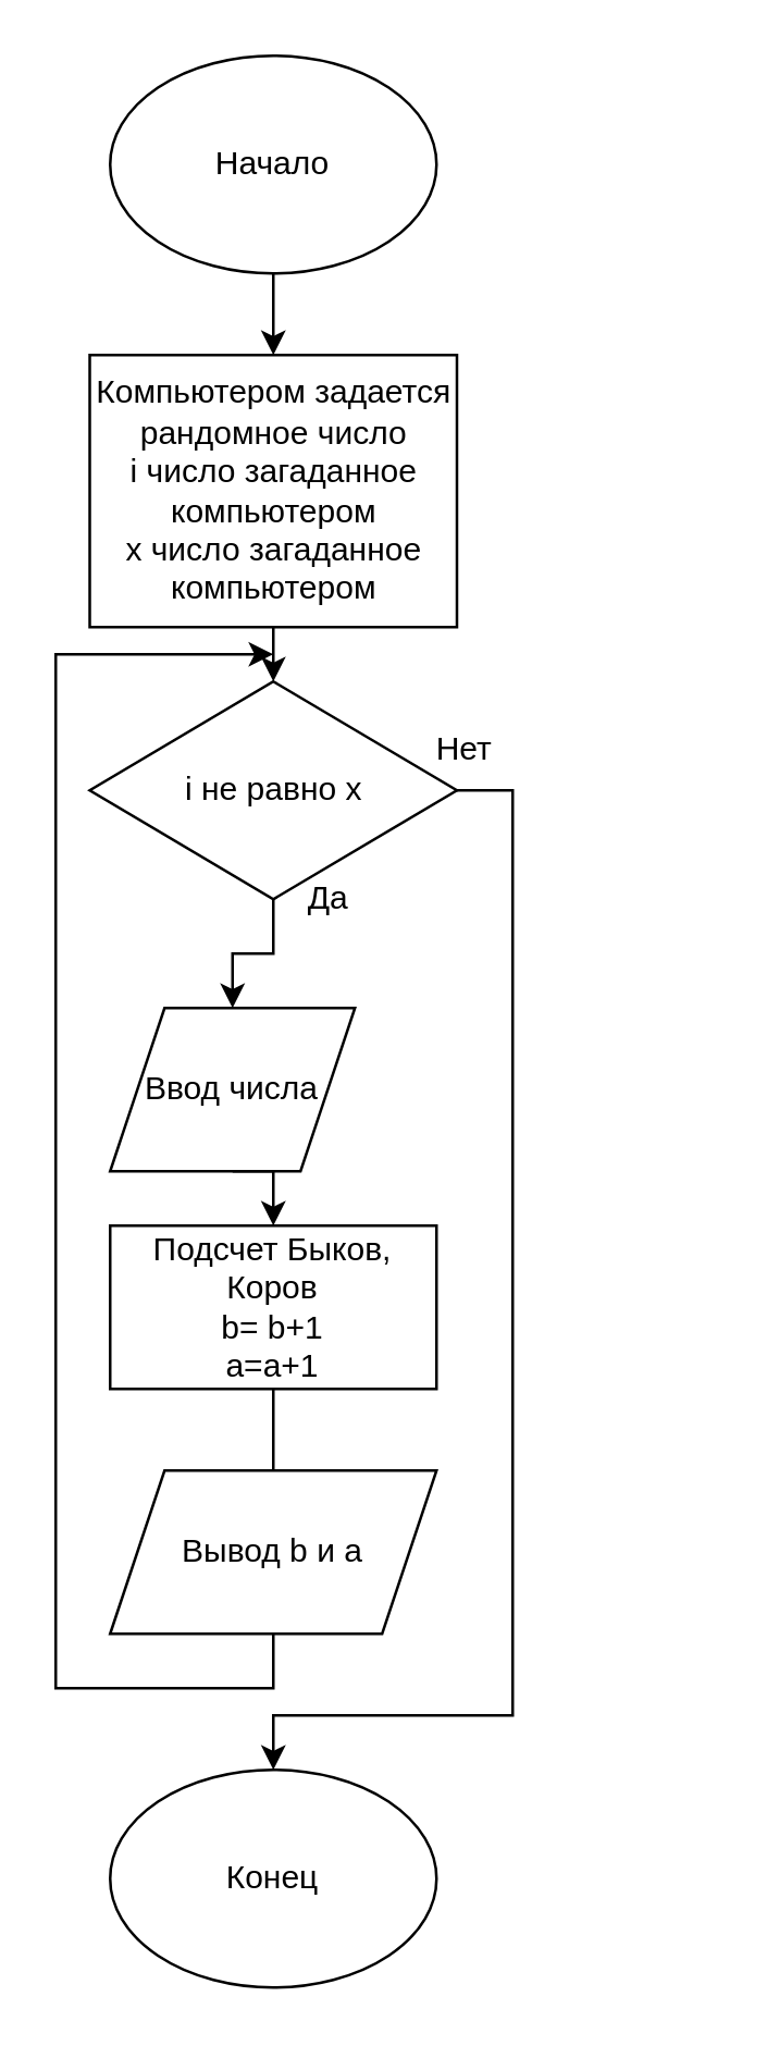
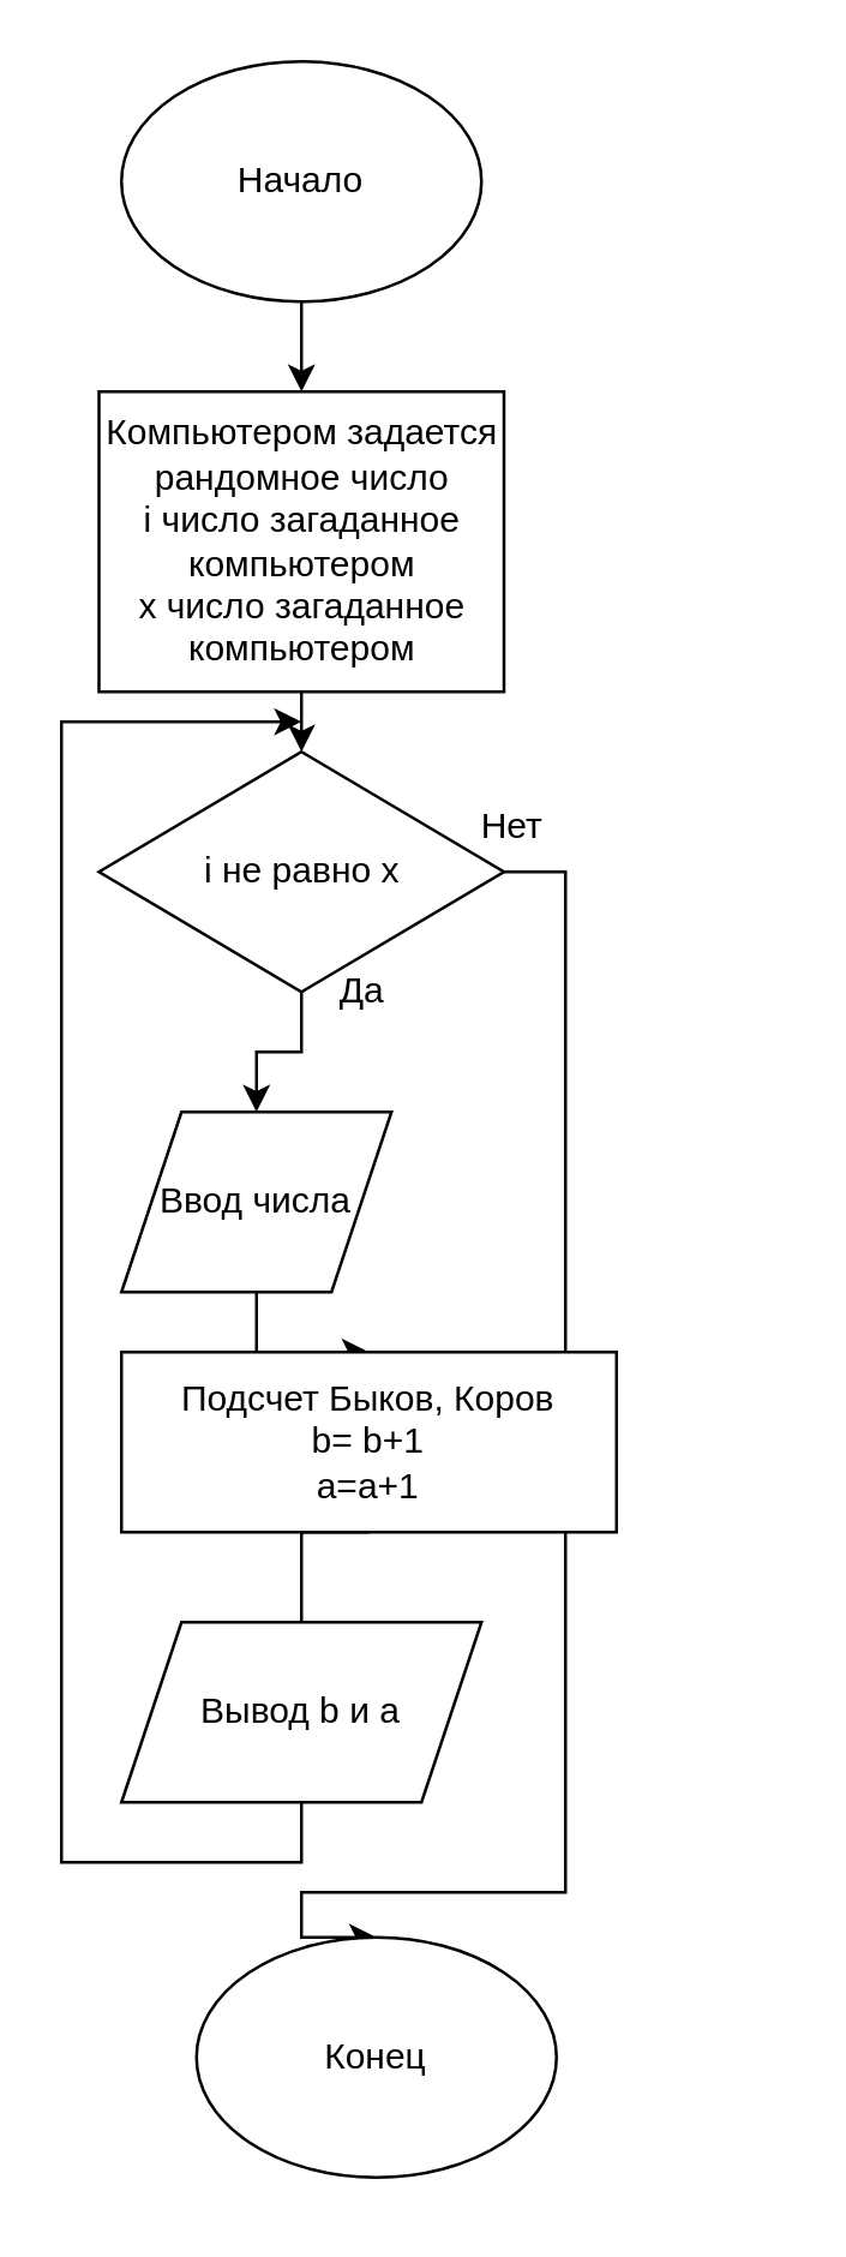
  <mxCell id="0" />
  <mxCell id="1" parent="0" />
  <mxCell id="2" style="edgeStyle=orthogonalEdgeStyle;rounded=0;orthogonalLoop=1;jettySize=auto;html=1;exitX=0.5;exitY=1;exitDx=0;exitDy=0;entryX=0.5;entryY=0;entryDx=0;entryDy=0;" parent="1" source="3" target="5" edge="1"><mxGeometry relative="1" as="geometry" /></mxCell>
  <mxCell id="3" value="Начало" style="ellipse;whiteSpace=wrap;html=1;" parent="1" vertex="1"><mxGeometry x="40" y="20" width="120" height="80" as="geometry" /></mxCell>
  <mxCell id="4" style="edgeStyle=orthogonalEdgeStyle;rounded=0;orthogonalLoop=1;jettySize=auto;html=1;exitX=0.5;exitY=1;exitDx=0;exitDy=0;entryX=0.5;entryY=0;entryDx=0;entryDy=0;" parent="1" source="5" target="8" edge="1"><mxGeometry relative="1" as="geometry" /></mxCell>
  <mxCell id="5" value="Компьютером задается рандомное число&lt;br&gt;i число загаданное компьютером&lt;br&gt;x число загаданное компьютером" style="rounded=0;whiteSpace=wrap;html=1;" parent="1" vertex="1"><mxGeometry x="32.5" y="130" width="135" height="100" as="geometry" /></mxCell>
  <mxCell id="6" style="edgeStyle=orthogonalEdgeStyle;rounded=0;orthogonalLoop=1;jettySize=auto;html=1;exitX=0.5;exitY=1;exitDx=0;exitDy=0;entryX=0.5;entryY=0;entryDx=0;entryDy=0;" edge="1" parent="1" source="8" target="11"><mxGeometry relative="1" as="geometry" /></mxCell>
  <mxCell id="7" style="edgeStyle=orthogonalEdgeStyle;rounded=0;orthogonalLoop=1;jettySize=auto;html=1;exitX=1;exitY=0.5;exitDx=0;exitDy=0;entryX=0.5;entryY=0;entryDx=0;entryDy=0;" edge="1" parent="1" source="8" target="9"><mxGeometry relative="1" as="geometry"><Array as="points"><mxPoint x="188" y="290" /><mxPoint x="188" y="630" /><mxPoint x="100" y="630" /></Array></mxGeometry></mxCell>
  <mxCell id="8" value="i не равно x" style="rhombus;whiteSpace=wrap;html=1;" parent="1" vertex="1"><mxGeometry x="32.5" y="250" width="135" height="80" as="geometry" /></mxCell>
- <mxCell id="9" value="Конец" style="ellipse;whiteSpace=wrap;html=1;" parent="1" vertex="1"><mxGeometry x="40" y="650" width="120" height="80" as="geometry" /></mxCell>
+ <mxCell id="9" value="Конец" style="ellipse;whiteSpace=wrap;html=1;" parent="1" vertex="1"><mxGeometry x="65" y="645" width="120" height="80" as="geometry" /></mxCell>
  <mxCell id="10" style="edgeStyle=orthogonalEdgeStyle;rounded=0;orthogonalLoop=1;jettySize=auto;html=1;exitX=0.5;exitY=1;exitDx=0;exitDy=0;entryX=0.5;entryY=0;entryDx=0;entryDy=0;" parent="1" source="11" target="13" edge="1"><mxGeometry relative="1" as="geometry" /></mxCell>
  <mxCell id="11" value="Ввод числа" style="shape=parallelogram;perimeter=parallelogramPerimeter;whiteSpace=wrap;html=1;fixedSize=1;" parent="1" vertex="1"><mxGeometry x="40" y="370" width="90" height="60" as="geometry" /></mxCell>
  <mxCell id="12" style="edgeStyle=orthogonalEdgeStyle;rounded=0;orthogonalLoop=1;jettySize=auto;html=1;exitX=0.5;exitY=1;exitDx=0;exitDy=0;entryX=0.5;entryY=0;entryDx=0;entryDy=0;endArrow=none;" parent="1" source="13" target="15" edge="1"><mxGeometry relative="1" as="geometry" /></mxCell>
- <mxCell id="13" value="Подсчет Быков, Коров&lt;br&gt;b= b+1&lt;br&gt;a=a+1" style="rounded=0;whiteSpace=wrap;html=1;" parent="1" vertex="1"><mxGeometry x="40" y="450" width="120" height="60" as="geometry" /></mxCell>
+ <mxCell id="13" value="Подсчет Быков, Коров&lt;br&gt;b= b+1&lt;br&gt;a=a+1" style="rounded=0;whiteSpace=wrap;html=1;" parent="1" vertex="1"><mxGeometry x="40" y="450" width="165" height="60" as="geometry" /></mxCell>
  <mxCell id="14" style="edgeStyle=orthogonalEdgeStyle;rounded=0;orthogonalLoop=1;jettySize=auto;html=1;exitX=0.5;exitY=1;exitDx=0;exitDy=0;" edge="1" parent="1" source="15"><mxGeometry relative="1" as="geometry"><mxPoint x="100" y="240" as="targetPoint" /><Array as="points"><mxPoint x="100" y="620" /><mxPoint x="20" y="620" /><mxPoint x="20" y="240" /></Array></mxGeometry></mxCell>
  <mxCell id="15" value="Вывод b и a" style="shape=parallelogram;perimeter=parallelogramPerimeter;whiteSpace=wrap;html=1;fixedSize=1;" parent="1" vertex="1"><mxGeometry x="40" y="540" width="120" height="60" as="geometry" /></mxCell>
  <mxCell id="16" value="" style="endArrow=none;dashed=1;html=1;dashPattern=1 3;strokeWidth=2;rounded=0;exitX=1;exitY=0.5;exitDx=0;exitDy=0;startArrow=none;" parent="1" edge="1"><mxGeometry width="50" height="50" relative="1" as="geometry"><mxPoint x="260" y="470" as="sourcePoint" /><mxPoint x="260" y="470" as="targetPoint" /></mxGeometry></mxCell>
  <mxCell id="17" value="Нет" style="text;html=1;align=center;verticalAlign=middle;resizable=0;points=[];autosize=1;strokeColor=none;fillColor=none;" vertex="1" parent="1"><mxGeometry x="150" y="260" width="40" height="30" as="geometry" /></mxCell>
  <mxCell id="18" value="Да" style="text;html=1;align=center;verticalAlign=middle;resizable=0;points=[];autosize=1;strokeColor=none;fillColor=none;" vertex="1" parent="1"><mxGeometry x="100" y="315" width="40" height="30" as="geometry" /></mxCell>
